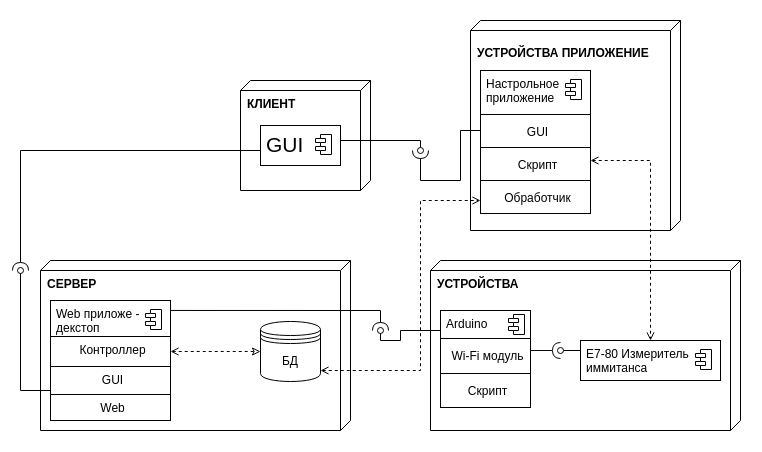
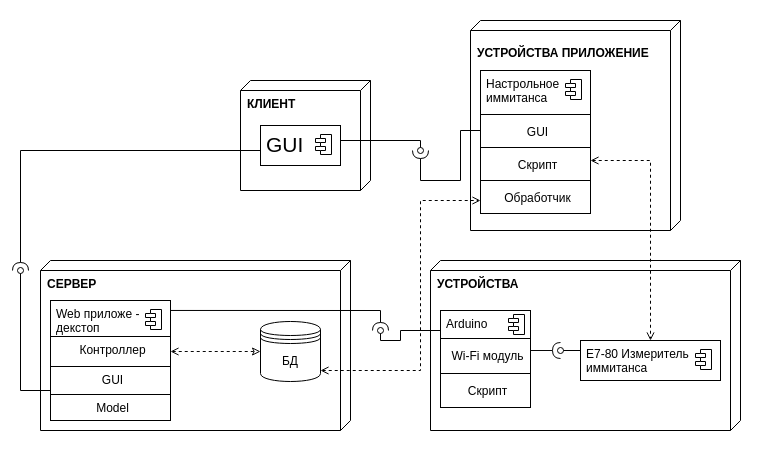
  <mxCell id="0" />
  <mxCell id="1" value="Декстоп" parent="0" />
  <mxCell id="2" value="&lt;span style=&quot;font-size: 12px;&quot;&gt;&lt;b&gt;УСТРОЙСТВА ПРИЛОЖЕНИЕ&lt;/b&gt;&lt;/span&gt;" style="verticalAlign=top;align=left;shape=cube;size=10;direction=south;fontStyle=0;html=1;boundedLbl=1;spacingLeft=5;labelBackgroundColor=none;fontSize=21;fontColor=default;" vertex="1" parent="1"><mxGeometry x="470" y="20" width="210" height="210" as="geometry" /></mxCell>
  <mxCell id="3" value="" style="fontStyle=1;align=center;verticalAlign=top;childLayout=stackLayout;horizontal=1;horizontalStack=0;resizeParent=1;resizeParentMax=0;resizeLast=0;marginBottom=0;labelBackgroundColor=none;fontColor=default;" vertex="1" parent="1"><mxGeometry x="270" y="135" width="80" height="40" as="geometry" /></mxCell>
  <mxCell id="4" value="&lt;font style=&quot;font-size: 21px;&quot;&gt;GUI&lt;/font&gt;" style="html=1;align=left;spacingLeft=4;verticalAlign=top;strokeColor=none;fillColor=none;labelBackgroundColor=none;fontColor=default;" vertex="1" parent="3"><mxGeometry width="80" height="40" as="geometry" /></mxCell>
  <mxCell id="5" value="" style="shape=module;jettyWidth=10;jettyHeight=4;labelBackgroundColor=none;fontColor=default;" vertex="1" parent="4"><mxGeometry x="1" width="16" height="20" relative="1" as="geometry"><mxPoint x="-25" y="9" as="offset" /></mxGeometry></mxCell>
  <mxCell id="6" value="Клиент" parent="0" />
  <mxCell id="7" value="&lt;b&gt;КЛИЕНТ&lt;/b&gt;" style="verticalAlign=top;align=left;shape=cube;size=10;direction=south;fontStyle=0;html=1;boundedLbl=1;spacingLeft=5;" vertex="1" parent="6"><mxGeometry x="240" y="80" width="130" height="110" as="geometry" /></mxCell>
  <mxCell id="8" value="Сервер" parent="0" />
  <mxCell id="9" value="&lt;b&gt;СЕРВЕР&lt;/b&gt;" style="verticalAlign=top;align=left;shape=cube;size=10;direction=south;fontStyle=0;html=1;boundedLbl=1;spacingLeft=5;" vertex="1" parent="8"><mxGeometry x="40" y="260" width="310" height="170" as="geometry" /></mxCell>
  <mxCell id="10" value="Устройства" parent="0" />
  <mxCell id="11" value="&lt;b&gt;УСТРОЙСТВА&lt;/b&gt;" style="verticalAlign=top;align=left;shape=cube;size=10;direction=south;fontStyle=0;html=1;boundedLbl=1;spacingLeft=5;" vertex="1" parent="10"><mxGeometry x="430" y="260" width="310" height="170" as="geometry" /></mxCell>
  <mxCell id="12" value="под-клиент" parent="0" />
  <mxCell id="13" value="" style="fontStyle=1;align=center;verticalAlign=top;childLayout=stackLayout;horizontal=1;horizontalStack=0;resizeParent=1;resizeParentMax=0;resizeLast=0;marginBottom=0;labelBackgroundColor=none;fontColor=default;" vertex="1" parent="12"><mxGeometry x="260" y="125" width="80" height="40" as="geometry" /></mxCell>
  <mxCell id="14" value="&lt;font style=&quot;font-size: 21px;&quot;&gt;GUI&lt;/font&gt;" style="html=1;align=left;spacingLeft=4;verticalAlign=top;strokeColor=none;fillColor=none;labelBackgroundColor=none;fontColor=default;" vertex="1" parent="13"><mxGeometry width="80" height="40" as="geometry" /></mxCell>
  <mxCell id="15" value="" style="shape=module;jettyWidth=10;jettyHeight=4;labelBackgroundColor=none;fontColor=default;" vertex="1" parent="14"><mxGeometry x="1" width="16" height="20" relative="1" as="geometry"><mxPoint x="-25" y="9" as="offset" /></mxGeometry></mxCell>
  <mxCell id="16" value="" style="endArrow=none;html=1;rounded=0;shadow=0;labelBackgroundColor=default;sketch=0;strokeColor=#000000;strokeWidth=1;fontSize=21;fontColor=default;endSize=6;targetPerimeterSpacing=0;jumpSize=6;entryX=0;entryY=0.625;entryDx=0;entryDy=0;entryPerimeter=0;endFill=0;startArrow=halfCircle;startFill=0;" edge="1" parent="12" target="14"><mxGeometry width="50" height="50" relative="1" as="geometry"><mxPoint x="20" y="270" as="sourcePoint" /><mxPoint x="200" y="170" as="targetPoint" /><Array as="points"><mxPoint x="20" y="150" /></Array></mxGeometry></mxCell>
  <mxCell id="17" value="" style="endArrow=none;html=1;rounded=0;shadow=0;labelBackgroundColor=default;sketch=0;strokeColor=#000000;strokeWidth=1;fontSize=21;fontColor=default;endSize=6;targetPerimeterSpacing=0;jumpSize=6;startArrow=oval;startFill=0;" edge="1" parent="12"><mxGeometry width="50" height="50" relative="1" as="geometry"><mxPoint x="20" y="270" as="sourcePoint" /><mxPoint x="51" y="390" as="targetPoint" /><Array as="points"><mxPoint x="20" y="390" /></Array></mxGeometry></mxCell>
  <mxCell id="18" value="под-сервер" parent="0" />
  <mxCell id="19" value="" style="fontStyle=1;align=center;verticalAlign=middle;childLayout=stackLayout;horizontal=1;horizontalStack=0;resizeParent=1;resizeParentMax=0;resizeLast=0;marginBottom=0;" vertex="1" parent="18"><mxGeometry x="50" y="300" width="120" height="120" as="geometry" /></mxCell>
  <mxCell id="20" value="&lt;div style=&quot;&quot;&gt;&lt;span style=&quot;background-color: initial;&quot;&gt;Web&amp;nbsp;&lt;/span&gt;&lt;span style=&quot;background-color: initial;&quot;&gt;приложе -&lt;/span&gt;&lt;/div&gt;&lt;div style=&quot;&quot;&gt;&lt;span style=&quot;background-color: initial;&quot;&gt;декстоп&lt;/span&gt;&lt;/div&gt;" style="html=1;align=left;spacingLeft=4;verticalAlign=top;strokeColor=none;fillColor=none;" vertex="1" parent="19"><mxGeometry width="120" height="120" as="geometry" /></mxCell>
  <mxCell id="21" value="" style="shape=module;jettyWidth=10;jettyHeight=4;" vertex="1" parent="20"><mxGeometry x="1" width="16" height="20" relative="1" as="geometry"><mxPoint x="-25" y="9" as="offset" /></mxGeometry></mxCell>
  <mxCell id="22" value="" style="line;strokeWidth=1;fillColor=none;align=left;verticalAlign=middle;spacingTop=-1;spacingLeft=3;spacingRight=3;rotatable=0;labelPosition=right;points=[];portConstraint=eastwest;" vertex="1" parent="20"><mxGeometry y="32" width="120" height="8" as="geometry" /></mxCell>
  <mxCell id="23" value="Контроллер" style="html=1;align=center;spacingLeft=4;verticalAlign=top;strokeColor=none;fillColor=none;" vertex="1" parent="20"><mxGeometry y="36" width="120" height="30" as="geometry" /></mxCell>
  <mxCell id="24" value="" style="line;strokeWidth=1;fillColor=none;align=left;verticalAlign=middle;spacingTop=-1;spacingLeft=3;spacingRight=3;rotatable=0;labelPosition=right;points=[];portConstraint=eastwest;" vertex="1" parent="20"><mxGeometry y="62" width="120" height="8" as="geometry" /></mxCell>
  <mxCell id="25" value="GUI" style="html=1;align=center;spacingLeft=4;verticalAlign=top;strokeColor=none;fillColor=none;" vertex="1" parent="20"><mxGeometry y="66" width="120" height="28" as="geometry" /></mxCell>
  <mxCell id="26" value="" style="line;strokeWidth=1;fillColor=none;align=left;verticalAlign=middle;spacingTop=-1;spacingLeft=3;spacingRight=3;rotatable=0;labelPosition=right;points=[];portConstraint=eastwest;" vertex="1" parent="20"><mxGeometry y="90" width="120" height="8" as="geometry" /></mxCell>
- <mxCell id="27" value="Web" style="html=1;align=center;spacingLeft=4;verticalAlign=top;strokeColor=none;fillColor=none;" vertex="1" parent="20"><mxGeometry y="94" width="120" height="26" as="geometry" /></mxCell>
+ <mxCell id="27" value="Model" style="html=1;align=center;spacingLeft=4;verticalAlign=top;strokeColor=none;fillColor=none;" vertex="1" parent="20"><mxGeometry y="94" width="120" height="26" as="geometry" /></mxCell>
  <mxCell id="28" value="БД" style="shape=datastore;whiteSpace=wrap;html=1;" vertex="1" parent="18"><mxGeometry x="260" y="321" width="60" height="60" as="geometry" /></mxCell>
  <mxCell id="29" style="edgeStyle=orthogonalEdgeStyle;rounded=0;jumpSize=6;orthogonalLoop=1;jettySize=auto;html=1;exitX=1;exitY=0.5;exitDx=0;exitDy=0;entryX=0;entryY=0.5;entryDx=0;entryDy=0;shadow=0;strokeColor=#080808;strokeWidth=1;startArrow=open;startFill=0;endArrow=classic;endFill=0;endSize=6;targetPerimeterSpacing=0;dashed=1;" edge="1" parent="18" source="23" target="28"><mxGeometry relative="1" as="geometry" /></mxCell>
  <mxCell id="30" value="" style="endArrow=halfCircle;html=1;rounded=0;shadow=0;labelBackgroundColor=default;sketch=0;strokeColor=#000000;strokeWidth=1;fontColor=default;endSize=6;targetPerimeterSpacing=0;jumpSize=6;exitX=1;exitY=0.083;exitDx=0;exitDy=0;exitPerimeter=0;endFill=0;" edge="1" parent="18"><mxGeometry width="50" height="50" relative="1" as="geometry"><mxPoint x="170" y="309.96" as="sourcePoint" /><mxPoint x="380" y="330" as="targetPoint" /><Array as="points"><mxPoint x="380" y="310" /></Array></mxGeometry></mxCell>
  <mxCell id="31" value="" style="endArrow=none;html=1;rounded=0;shadow=0;labelBackgroundColor=default;sketch=0;strokeColor=#000000;strokeWidth=1;fontColor=default;endSize=6;targetPerimeterSpacing=0;jumpSize=6;startArrow=oval;startFill=0;" edge="1" parent="18"><mxGeometry width="50" height="50" relative="1" as="geometry"><mxPoint x="380" y="330" as="sourcePoint" /><mxPoint x="440" y="330" as="targetPoint" /><Array as="points"><mxPoint x="380" y="340" /><mxPoint x="400" y="340" /><mxPoint x="400" y="330" /></Array></mxGeometry></mxCell>
  <mxCell id="32" value="под-устройства" parent="0" />
  <mxCell id="33" value="" style="fontStyle=1;align=center;verticalAlign=top;childLayout=stackLayout;horizontal=1;horizontalStack=0;resizeParent=1;resizeParentMax=0;resizeLast=0;marginBottom=0;" vertex="1" parent="32"><mxGeometry x="440" y="310" width="90" height="90" as="geometry" /></mxCell>
  <mxCell id="34" value="Arduino" style="html=1;align=left;spacingLeft=4;verticalAlign=top;strokeColor=none;fillColor=none;" vertex="1" parent="33"><mxGeometry width="90" height="24" as="geometry" /></mxCell>
  <mxCell id="35" value="" style="shape=module;jettyWidth=10;jettyHeight=4;" vertex="1" parent="34"><mxGeometry x="1" width="16" height="20" relative="1" as="geometry"><mxPoint x="-22" y="4" as="offset" /></mxGeometry></mxCell>
  <mxCell id="36" value="" style="line;strokeWidth=1;fillColor=none;align=left;verticalAlign=middle;spacingTop=-1;spacingLeft=3;spacingRight=3;rotatable=0;labelPosition=right;points=[];portConstraint=eastwest;" vertex="1" parent="33"><mxGeometry y="24" width="90" height="8" as="geometry" /></mxCell>
  <mxCell id="37" value="Wi-Fi модуль" style="html=1;align=center;spacingLeft=4;verticalAlign=top;strokeColor=none;fillColor=none;" vertex="1" parent="33"><mxGeometry y="32" width="90" height="25" as="geometry" /></mxCell>
  <mxCell id="38" value="" style="line;strokeWidth=1;fillColor=none;align=left;verticalAlign=middle;spacingTop=-1;spacingLeft=3;spacingRight=3;rotatable=0;labelPosition=right;points=[];portConstraint=eastwest;" vertex="1" parent="33"><mxGeometry y="57" width="90" height="8" as="geometry" /></mxCell>
  <mxCell id="39" value="Скрипт" style="html=1;align=center;spacingLeft=4;verticalAlign=top;strokeColor=none;fillColor=none;" vertex="1" parent="33"><mxGeometry y="65" width="90" height="25" as="geometry" /></mxCell>
  <mxCell id="40" value="" style="fontStyle=1;align=center;verticalAlign=top;childLayout=stackLayout;horizontal=1;horizontalStack=0;resizeParent=1;resizeParentMax=0;resizeLast=0;marginBottom=0;" vertex="1" parent="32"><mxGeometry x="440" y="310" width="90" height="97" as="geometry" /></mxCell>
  <mxCell id="41" value="Arduino" style="html=1;align=left;spacingLeft=4;verticalAlign=top;strokeColor=none;fillColor=none;" vertex="1" parent="40"><mxGeometry width="90" height="24" as="geometry" /></mxCell>
  <mxCell id="42" value="" style="shape=module;jettyWidth=10;jettyHeight=4;" vertex="1" parent="41"><mxGeometry x="1" width="16" height="20" relative="1" as="geometry"><mxPoint x="-22" y="4" as="offset" /></mxGeometry></mxCell>
  <mxCell id="43" value="" style="line;strokeWidth=1;fillColor=none;align=left;verticalAlign=middle;spacingTop=-1;spacingLeft=3;spacingRight=3;rotatable=0;labelPosition=right;points=[];portConstraint=eastwest;" vertex="1" parent="40"><mxGeometry y="24" width="90" height="8" as="geometry" /></mxCell>
  <mxCell id="44" value="Wi-Fi модуль" style="html=1;align=center;spacingLeft=4;verticalAlign=top;strokeColor=none;fillColor=none;" vertex="1" parent="40"><mxGeometry y="32" width="90" height="27" as="geometry" /></mxCell>
  <mxCell id="45" value="" style="line;strokeWidth=1;fillColor=none;align=left;verticalAlign=middle;spacingTop=-1;spacingLeft=3;spacingRight=3;rotatable=0;labelPosition=right;points=[];portConstraint=eastwest;" vertex="1" parent="40"><mxGeometry y="59" width="90" height="8" as="geometry" /></mxCell>
  <mxCell id="46" value="Скрипт" style="html=1;align=center;spacingLeft=4;verticalAlign=top;strokeColor=none;fillColor=none;" vertex="1" parent="40"><mxGeometry y="67" width="90" height="30" as="geometry" /></mxCell>
  <mxCell id="47" value="" style="fontStyle=1;align=center;verticalAlign=top;childLayout=stackLayout;horizontal=1;horizontalStack=0;resizeParent=1;resizeParentMax=0;resizeLast=0;marginBottom=0;" vertex="1" parent="32"><mxGeometry x="580" y="340" width="140" height="40" as="geometry" /></mxCell>
  <mxCell id="48" value="E7-80 Измеритель &lt;br&gt;иммитанса" style="html=1;align=left;spacingLeft=4;verticalAlign=top;strokeColor=none;fillColor=none;" vertex="1" parent="47"><mxGeometry width="140" height="40" as="geometry" /></mxCell>
  <mxCell id="49" value="" style="shape=module;jettyWidth=10;jettyHeight=4;" vertex="1" parent="48"><mxGeometry x="1" width="16" height="20" relative="1" as="geometry"><mxPoint x="-25" y="9" as="offset" /></mxGeometry></mxCell>
  <mxCell id="50" value="" style="endArrow=halfCircle;html=1;rounded=0;shadow=0;strokeColor=#080808;strokeWidth=1;fontColor=default;endSize=6;targetPerimeterSpacing=0;jumpSize=6;endFill=0;" edge="1" parent="32"><mxGeometry width="50" height="50" relative="1" as="geometry"><mxPoint x="530" y="350" as="sourcePoint" /><mxPoint x="560" y="350" as="targetPoint" /></mxGeometry></mxCell>
  <mxCell id="51" value="" style="endArrow=none;html=1;shadow=0;strokeColor=#000000;strokeWidth=1;fontColor=default;endSize=6;targetPerimeterSpacing=0;jumpSize=6;entryX=0;entryY=0.25;entryDx=0;entryDy=0;startArrow=oval;startFill=0;labelBackgroundColor=default;rounded=0;" edge="1" parent="32" target="48"><mxGeometry width="50" height="50" relative="1" as="geometry"><mxPoint x="560" y="350" as="sourcePoint" /><mxPoint x="600" y="371" as="targetPoint" /></mxGeometry></mxCell>
  <mxCell id="52" value="под-декстоп" parent="0" />
  <mxCell id="53" value="" style="fontStyle=1;align=center;verticalAlign=top;childLayout=stackLayout;horizontal=1;horizontalStack=0;resizeParent=1;resizeParentMax=0;resizeLast=0;marginBottom=0;labelBackgroundColor=none;fontSize=12;fontColor=default;" vertex="1" parent="52"><mxGeometry x="480" y="70" width="110" height="143" as="geometry" /></mxCell>
- <mxCell id="54" value="Настрольное&lt;br&gt;приложение" style="html=1;align=left;spacingLeft=4;verticalAlign=top;strokeColor=none;fillColor=none;labelBackgroundColor=none;fontSize=12;fontColor=default;" vertex="1" parent="53"><mxGeometry width="110" height="40" as="geometry" /></mxCell>
+ <mxCell id="54" value="Настрольное&lt;br&gt;иммитанса" style="html=1;align=left;spacingLeft=4;verticalAlign=top;strokeColor=none;fillColor=none;labelBackgroundColor=none;fontSize=12;fontColor=default;" vertex="1" parent="53"><mxGeometry width="110" height="40" as="geometry" /></mxCell>
  <mxCell id="55" value="" style="shape=module;jettyWidth=10;jettyHeight=4;labelBackgroundColor=none;fontSize=12;fontColor=default;" vertex="1" parent="54"><mxGeometry x="1" width="16" height="20" relative="1" as="geometry"><mxPoint x="-25" y="9" as="offset" /></mxGeometry></mxCell>
  <mxCell id="56" value="" style="line;strokeWidth=1;fillColor=none;align=left;verticalAlign=middle;spacingTop=-1;spacingLeft=3;spacingRight=3;rotatable=0;labelPosition=right;points=[];portConstraint=eastwest;labelBackgroundColor=none;fontSize=12;fontColor=default;" vertex="1" parent="53"><mxGeometry y="40" width="110" height="8" as="geometry" /></mxCell>
  <mxCell id="57" value="GUI" style="html=1;align=center;spacingLeft=4;verticalAlign=top;strokeColor=none;fillColor=none;labelBackgroundColor=none;fontSize=12;fontColor=default;" vertex="1" parent="53"><mxGeometry y="48" width="110" height="25" as="geometry" /></mxCell>
  <mxCell id="58" value="" style="line;strokeWidth=1;fillColor=none;align=left;verticalAlign=middle;spacingTop=-1;spacingLeft=3;spacingRight=3;rotatable=0;labelPosition=right;points=[];portConstraint=eastwest;labelBackgroundColor=none;fontSize=12;fontColor=default;" vertex="1" parent="53"><mxGeometry y="73" width="110" height="8" as="geometry" /></mxCell>
  <mxCell id="59" value="Скрипт" style="html=1;align=center;spacingLeft=4;verticalAlign=top;strokeColor=none;fillColor=none;labelBackgroundColor=none;fontSize=12;fontColor=default;" vertex="1" parent="53"><mxGeometry y="81" width="110" height="25" as="geometry" /></mxCell>
  <mxCell id="60" value="" style="line;strokeWidth=1;fillColor=none;align=left;verticalAlign=middle;spacingTop=-1;spacingLeft=3;spacingRight=3;rotatable=0;labelPosition=right;points=[];portConstraint=eastwest;labelBackgroundColor=none;fontSize=12;fontColor=default;" vertex="1" parent="53"><mxGeometry y="106" width="110" height="8" as="geometry" /></mxCell>
  <mxCell id="61" value="Обработчик" style="html=1;align=center;spacingLeft=4;verticalAlign=top;strokeColor=none;fillColor=none;labelBackgroundColor=none;fontSize=12;fontColor=default;" vertex="1" parent="53"><mxGeometry y="114" width="110" height="29" as="geometry" /></mxCell>
  <mxCell id="62" value="" style="endArrow=none;html=1;rounded=0;shadow=0;labelBackgroundColor=default;sketch=0;strokeColor=#000000;strokeWidth=1;fontSize=12;fontColor=default;endSize=6;targetPerimeterSpacing=0;jumpSize=6;startArrow=halfCircle;startFill=0;" edge="1" parent="52"><mxGeometry width="50" height="50" relative="1" as="geometry"><mxPoint x="420" y="150" as="sourcePoint" /><mxPoint x="480" y="130" as="targetPoint" /><Array as="points"><mxPoint x="420" y="180" /><mxPoint x="460" y="180" /><mxPoint x="460" y="130" /></Array></mxGeometry></mxCell>
  <mxCell id="63" value="" style="endArrow=oval;html=1;rounded=0;shadow=0;labelBackgroundColor=default;sketch=0;strokeColor=#000000;strokeWidth=1;fontSize=12;fontColor=default;endSize=6;targetPerimeterSpacing=0;jumpSize=6;endFill=0;" edge="1" parent="52"><mxGeometry width="50" height="50" relative="1" as="geometry"><mxPoint x="340" y="140" as="sourcePoint" /><mxPoint x="420" y="150" as="targetPoint" /><Array as="points"><mxPoint x="420" y="140" /></Array></mxGeometry></mxCell>
  <mxCell id="64" value="" style="endArrow=open;dashed=1;html=1;rounded=0;shadow=0;labelBackgroundColor=default;sketch=0;strokeColor=#000000;strokeWidth=1;fontSize=12;fontColor=default;endSize=6;targetPerimeterSpacing=0;jumpSize=6;entryX=0.5;entryY=0;entryDx=0;entryDy=0;startArrow=open;startFill=0;endFill=0;" edge="1" parent="52" target="48"><mxGeometry width="50" height="50" relative="1" as="geometry"><mxPoint x="590" y="160" as="sourcePoint" /><mxPoint x="710" y="200" as="targetPoint" /><Array as="points"><mxPoint x="650" y="160" /></Array></mxGeometry></mxCell>
  <mxCell id="65" value="" style="endArrow=open;dashed=1;html=1;rounded=0;shadow=0;labelBackgroundColor=default;sketch=0;strokeColor=#000000;strokeWidth=1;fontSize=12;fontColor=default;endSize=6;targetPerimeterSpacing=0;jumpSize=6;entryX=0;entryY=0.552;entryDx=0;entryDy=0;entryPerimeter=0;startArrow=open;startFill=0;endFill=0;" edge="1" parent="52" target="61"><mxGeometry width="50" height="50" relative="1" as="geometry"><mxPoint x="320" y="370" as="sourcePoint" /><mxPoint x="470" y="210" as="targetPoint" /><Array as="points"><mxPoint x="420" y="370" /><mxPoint x="420" y="200" /></Array></mxGeometry></mxCell>
